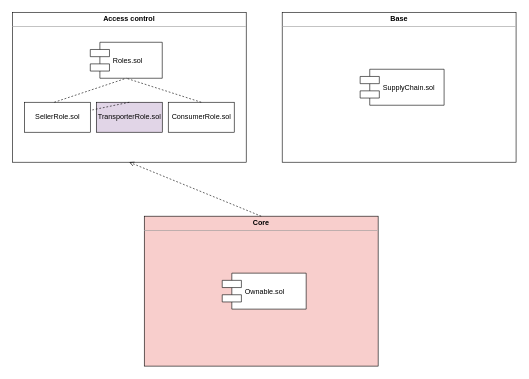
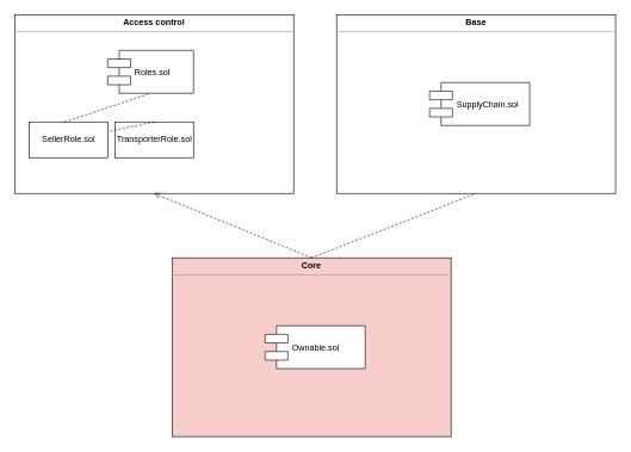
  <mxCell id="0" />
  <mxCell id="1" parent="0" />
  <mxCell id="2" value="&lt;p style=&quot;margin: 0px ; margin-top: 4px ; text-align: center&quot;&gt;&lt;b&gt;Access control&lt;/b&gt;&lt;/p&gt;&lt;hr size=&quot;1&quot;&gt;&lt;p style=&quot;margin: 0px ; margin-left: 4px&quot;&gt;&lt;br&gt;&lt;/p&gt;" style="verticalAlign=top;align=left;overflow=fill;fontSize=12;fontFamily=Helvetica;html=1;rounded=0;shadow=0;comic=0;labelBackgroundColor=none;strokeColor=#000000;strokeWidth=1;fillColor=#ffffff;" parent="1" vertex="1"><mxGeometry x="20" y="20" width="390" height="250" as="geometry" /></mxCell>
  <mxCell id="3" value="Roles.sol" style="shape=component;align=left;spacingLeft=36;" parent="1" vertex="1"><mxGeometry x="150" y="70" width="120" height="60" as="geometry" /></mxCell>
  <mxCell id="4" value="SellerRole.sol" style="html=1;" parent="1" vertex="1"><mxGeometry x="40" y="170" width="110" height="50" as="geometry" /></mxCell>
- <mxCell id="5" value="TransporterRole.sol" style="html=1;fillColor=#e1d5e7;" parent="1" vertex="1"><mxGeometry x="160" y="170" width="110" height="50" as="geometry" /></mxCell>
- <mxCell id="6" value="ConsumerRole.sol" style="html=1;" parent="1" vertex="1"><mxGeometry x="280" y="170" width="110" height="50" as="geometry" /></mxCell>
+ <mxCell id="5" value="TransporterRole.sol" style="html=1;" parent="1" vertex="1"><mxGeometry x="160" y="170" width="110" height="50" as="geometry" /></mxCell>
  <mxCell id="7" value="&lt;p style=&quot;margin: 0px ; margin-top: 4px ; text-align: center&quot;&gt;&lt;b&gt;Base&lt;/b&gt;&lt;/p&gt;&lt;hr size=&quot;1&quot;&gt;&lt;p style=&quot;margin: 0px ; margin-left: 4px&quot;&gt;&lt;br&gt;&lt;/p&gt;" style="verticalAlign=top;align=left;overflow=fill;fontSize=12;fontFamily=Helvetica;html=1;rounded=0;shadow=0;comic=0;labelBackgroundColor=none;strokeColor=#000000;strokeWidth=1;fillColor=#ffffff;" parent="1" vertex="1"><mxGeometry x="470" y="20" width="390" height="250" as="geometry" /></mxCell>
  <mxCell id="8" value="SupplyChain.sol" style="shape=component;align=left;spacingLeft=36;" parent="1" vertex="1"><mxGeometry x="600" y="115" width="140" height="60" as="geometry" /></mxCell>
  <mxCell id="9" value="" style="endArrow=none;dashed=1;html=1;entryX=0.5;entryY=1;entryDx=0;entryDy=0;" parent="1" target="3" edge="1"><mxGeometry width="50" height="50" relative="1" as="geometry"><mxPoint x="90" y="170" as="sourcePoint" /><mxPoint x="140" y="120" as="targetPoint" /></mxGeometry></mxCell>
  <mxCell id="10" value="" style="endArrow=none;dashed=1;html=1;exitX=0.5;exitY=0;exitDx=0;exitDy=0;" parent="1" source="5" target="4" edge="1"><mxGeometry width="50" height="50" relative="1" as="geometry"><mxPoint x="100" y="180" as="sourcePoint" /><mxPoint x="220" y="140" as="targetPoint" /></mxGeometry></mxCell>
- <mxCell id="11" value="" style="endArrow=none;dashed=1;html=1;entryX=0.5;entryY=1;entryDx=0;entryDy=0;exitX=0.5;exitY=0;exitDx=0;exitDy=0;" parent="1" source="6" target="3" edge="1"><mxGeometry width="50" height="50" relative="1" as="geometry"><mxPoint x="225" y="180" as="sourcePoint" /><mxPoint x="220" y="140" as="targetPoint" /></mxGeometry></mxCell>
  <mxCell id="12" value="&lt;p style=&quot;margin: 0px ; margin-top: 4px ; text-align: center&quot;&gt;&lt;b&gt;Core&lt;/b&gt;&lt;/p&gt;&lt;hr size=&quot;1&quot;&gt;&lt;p style=&quot;margin: 0px ; margin-left: 4px&quot;&gt;&lt;br&gt;&lt;/p&gt;" style="verticalAlign=top;align=left;overflow=fill;fontSize=12;fontFamily=Helvetica;html=1;rounded=0;shadow=0;comic=0;labelBackgroundColor=none;strokeColor=#000000;strokeWidth=1;fillColor=#f8cecc;" parent="1" vertex="1"><mxGeometry x="240" y="360" width="390" height="250" as="geometry" /></mxCell>
  <mxCell id="13" value="Ownable.sol" style="shape=component;align=left;spacingLeft=36;" parent="1" vertex="1"><mxGeometry x="370" y="455" width="140" height="60" as="geometry" /></mxCell>
  <mxCell id="14" value="" style="endArrow=open;dashed=1;html=1;entryX=0.5;entryY=1;entryDx=0;entryDy=0;exitX=0.5;exitY=0;exitDx=0;exitDy=0;" parent="1" source="12" target="2" edge="1"><mxGeometry width="50" height="50" relative="1" as="geometry"><mxPoint x="375" y="320" as="sourcePoint" /><mxPoint x="250" y="280" as="targetPoint" /></mxGeometry></mxCell>
+ <mxCell id="15" value="" style="endArrow=none;dashed=1;html=1;entryX=0.5;entryY=1;entryDx=0;entryDy=0;exitX=0.5;exitY=0;exitDx=0;exitDy=0;" parent="1" source="12" target="7" edge="1"><mxGeometry width="50" height="50" relative="1" as="geometry"><mxPoint x="490" y="330" as="sourcePoint" /><mxPoint x="610" y="290" as="targetPoint" /></mxGeometry></mxCell>
